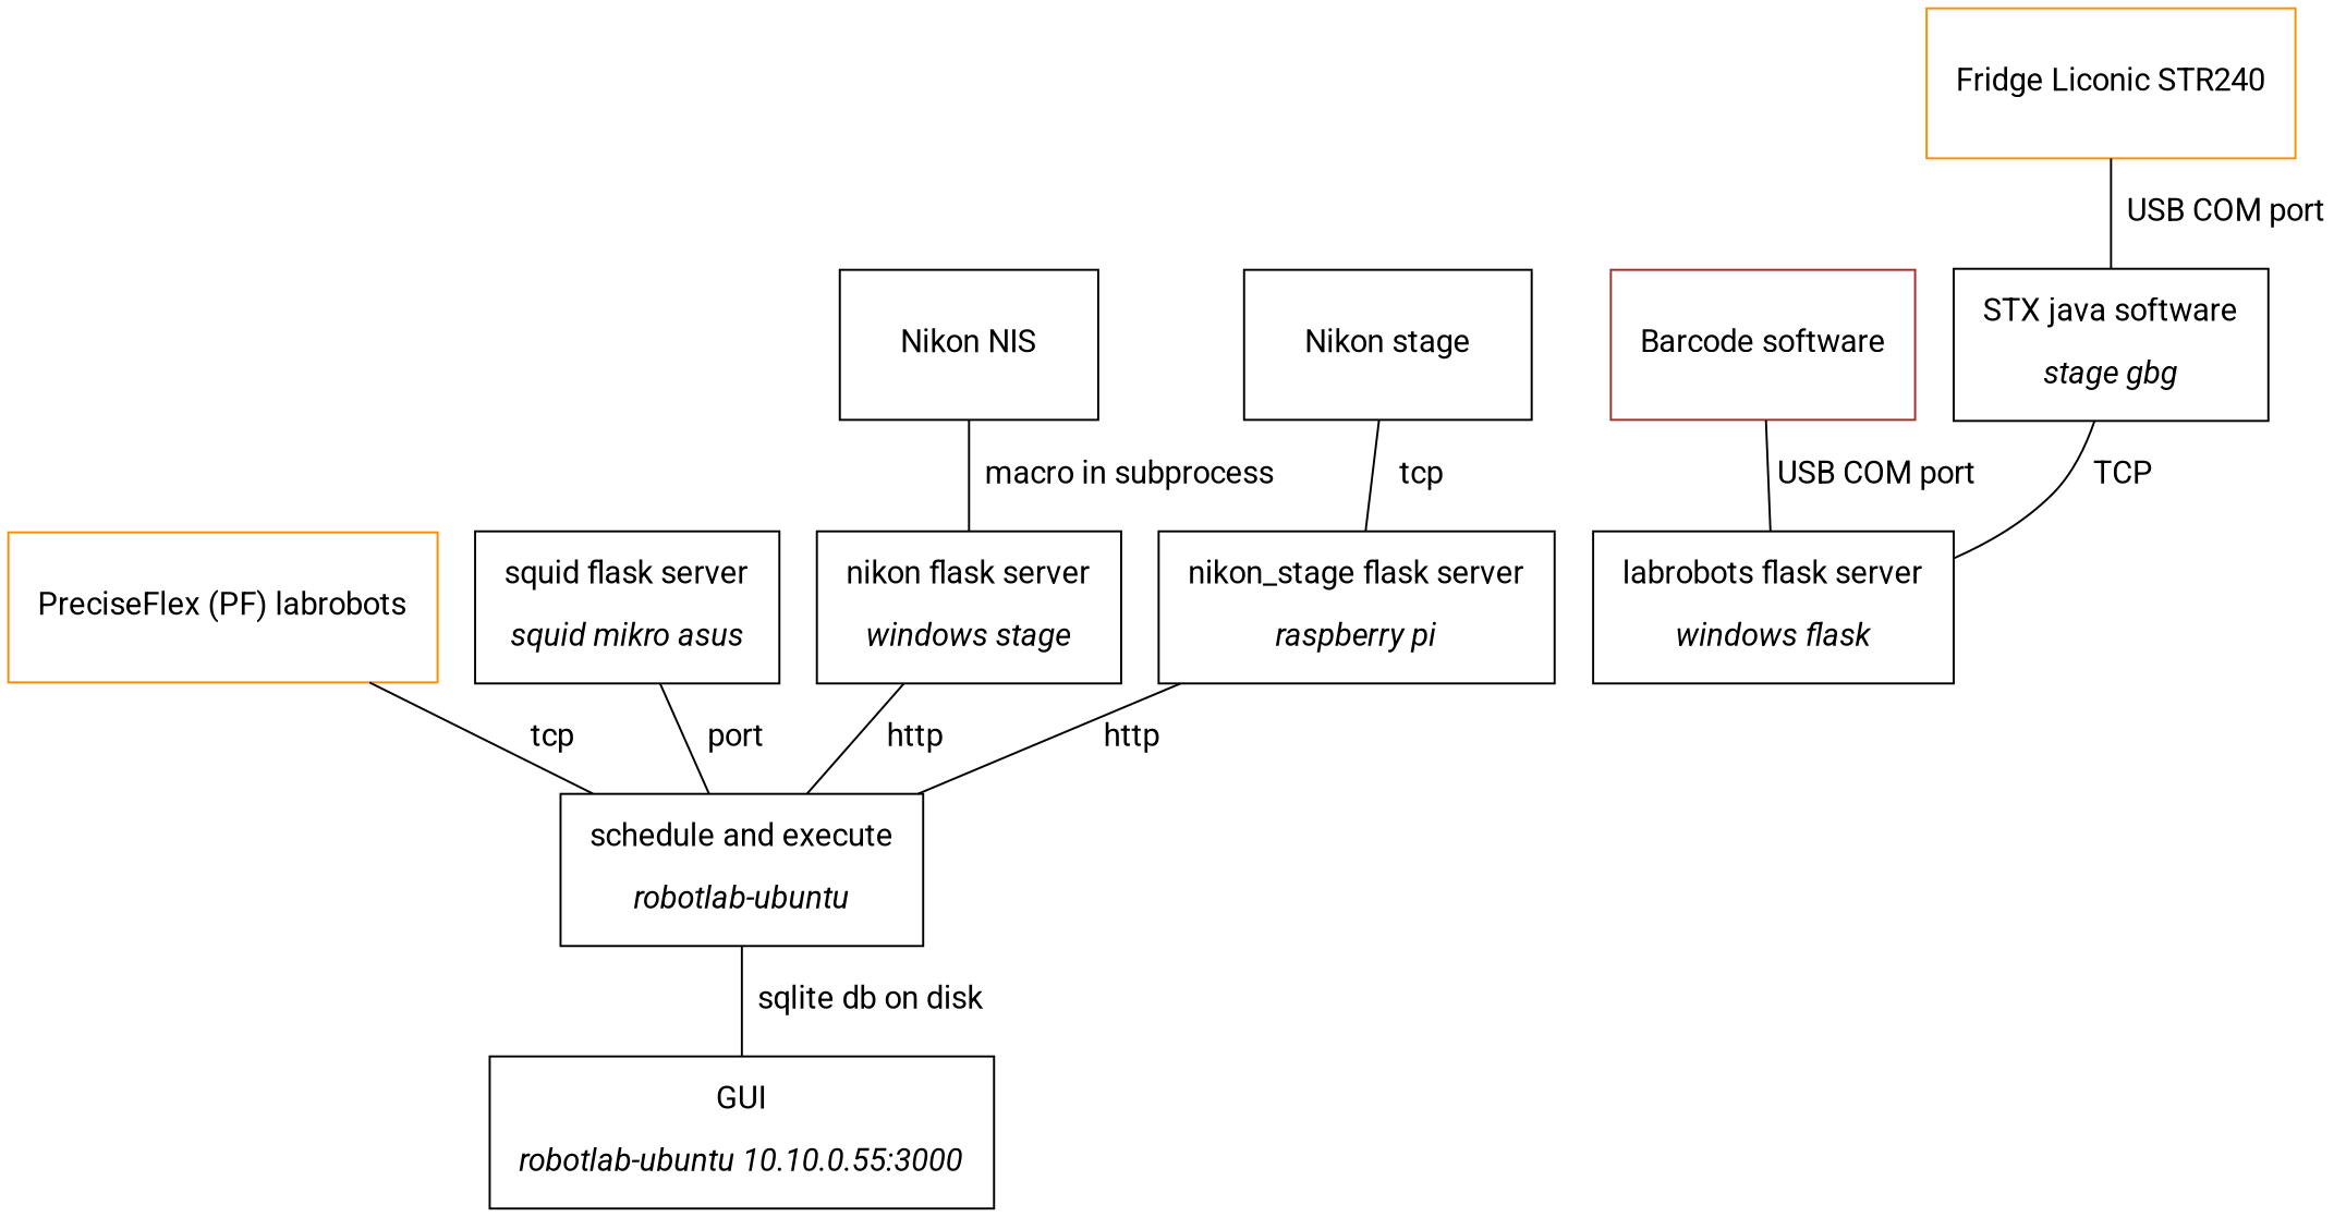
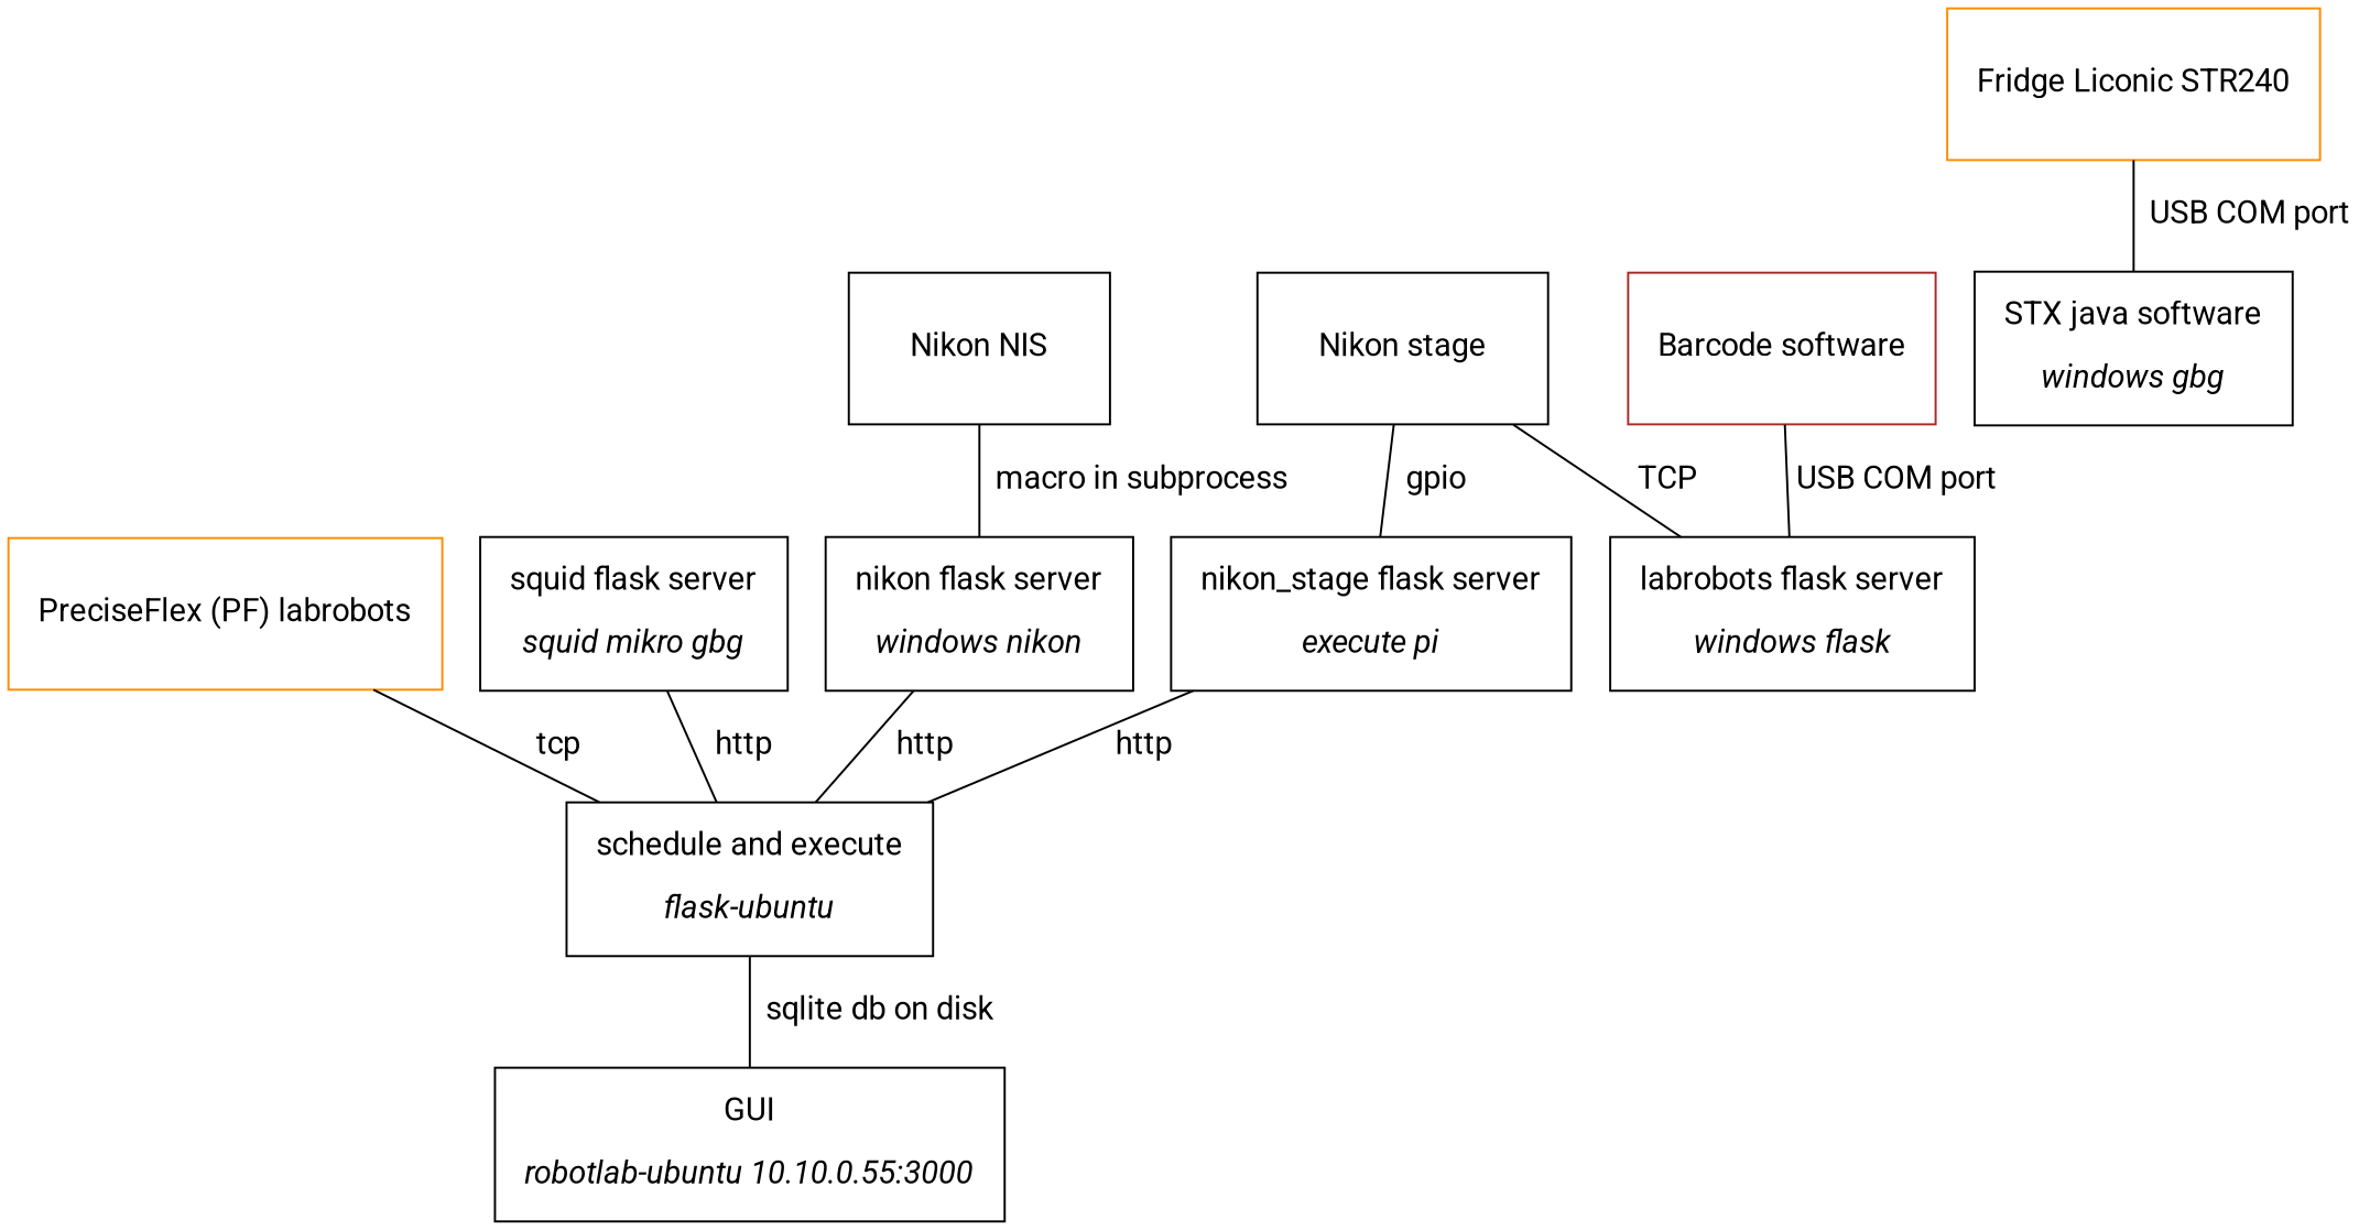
  graph {
    node [fontname=Roboto fontsize=15 margin=0.2 shape=box]
    edge [fontname=Roboto fontsize=15]
    n1 [color=darkorange height=1 label="PreciseFlex (PF) labrobots"]
-   n2 [height=1 label=<schedule and execute<BR/><BR/><I>robotlab-ubuntu</I>>]
+   n2 [height=1 label=<schedule and execute<BR/><BR/><I>flask-ubuntu</I>>]
    n3 [height=1 label=<GUI<BR/><BR/><I>robotlab-ubuntu 10.10.0.55:3000</I>>]
    n4 [color=brown height=1 label="Barcode software"]
    n5 [height=1 label=<labrobots flask server<BR/><BR/><I>windows flask</I>>]
    n6 [color=darkorange height=1 label="Fridge Liconic STR240"]
-   n7 [height=1 label=<STX java software<BR/><BR/><I>stage gbg</I>>]
-   n8 [height=1 label=<squid flask server<BR/><BR/><I>squid mikro asus</I>>]
-   n9 [height=1 label=<nikon flask server<BR/><BR/><I>windows stage</I>>]
+   n7 [height=1 label=<STX java software<BR/><BR/><I>windows gbg</I>>]
+   n8 [height=1 label=<squid flask server<BR/><BR/><I>squid mikro gbg</I>>]
+   n9 [height=1 label=<nikon flask server<BR/><BR/><I>windows nikon</I>>]
    n10 [height=1 label=<    Nikon NIS    >]
-   n11 [height=1 label=<nikon_stage flask server<BR/><BR/><I>raspberry pi</I>>]
+   n11 [height=1 label=<nikon_stage flask server<BR/><BR/><I>execute pi</I>>]
    n12 [height=1 label=<    Nikon stage    >]
    n1 -- n2 [label="  tcp"]
    n2 -- n3 [label="  sqlite db on disk"]
    n4 -- n5 [label=" USB COM port         "]
    n6 -- n7 [label="  USB COM port"]
-   n7 -- n5 [label="  TCP"]
-   n8 -- n2 [label="  port"]
+   n12 -- n5 [label="  TCP"]
+   n8 -- n2 [label="  http"]
    n9 -- n2 [label="  http"]
    n10 -- n9 [label="  macro in subprocess"]
    n11 -- n2 [label="  http"]
-   n12 -- n11 [label="  tcp"]
+   n12 -- n11 [label="  gpio"]
  }
